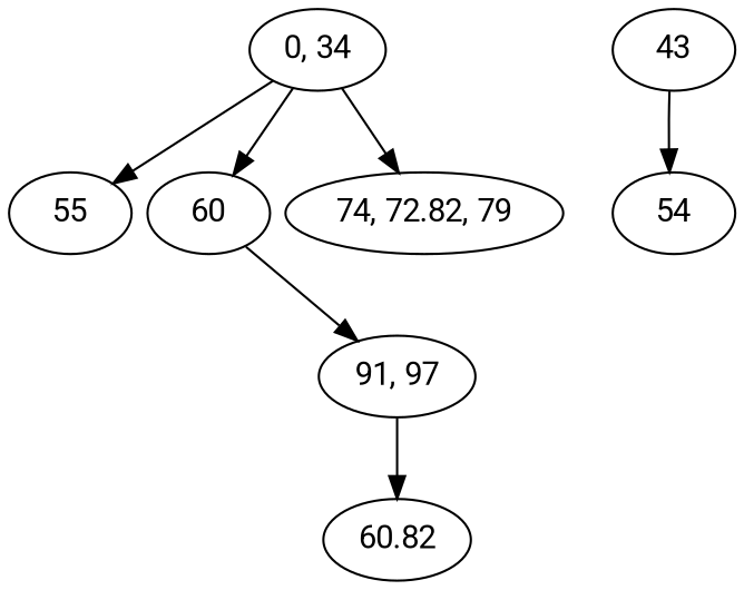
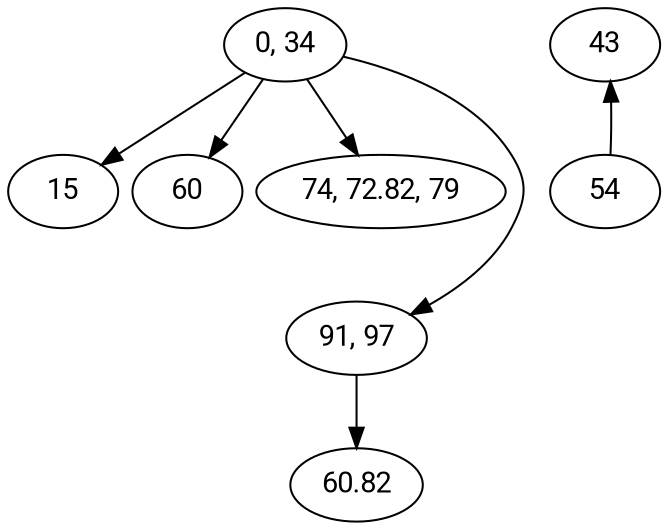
  digraph {
    fontname=Roboto
    nodesep=0.1
    node [fixedsize=false fontname=Roboto]
    edge [fontname=Roboto]
    n1 [label="0, 34"]
-   n2 [label=55]
+   n2 [label=15]
    n3 [label=60]
    n4 [label="74, 72.82, 79"]
    n5 [label="91, 97"]
    n6 [label=43]
    n7 [label=54]
    n8 [label=60.82]
    n1 -> n2
    n1 -> n3
    n1 -> n4
-   n3 -> n5
+   n1 -> n5
    n5 -> n8
-   n6 -> n7
+   n7 -> n6
  }
